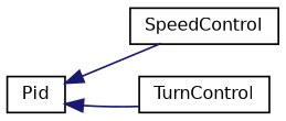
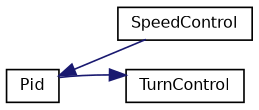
  digraph {
    rankdir=LR
    node [color=black fillcolor=white fontname=Helvetica fontsize=10 shape=record style=filled]
    edge [color=midnightblue dir=back fontname=Helvetica fontsize=10 labelfontname=Helvetica labelfontsize=10 style=solid]
    n1 [height=0.2 label=Pid width=0.4]
    n2 [height=0.2 label=SpeedControl width=0.4]
    n3 [height=0.2 label=TurnControl width=0.4]
    n1 -> n2
-   n1 -> n3
+   n3 -> n1
  }
